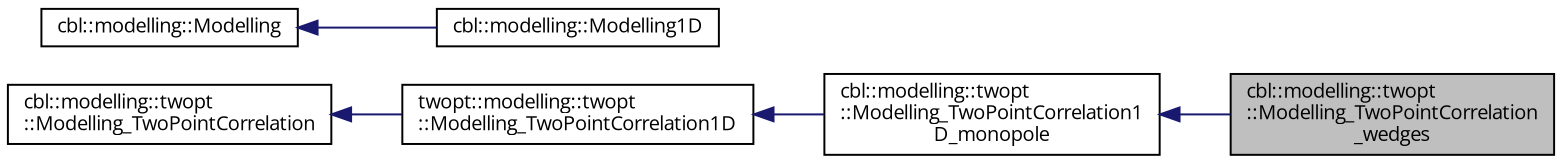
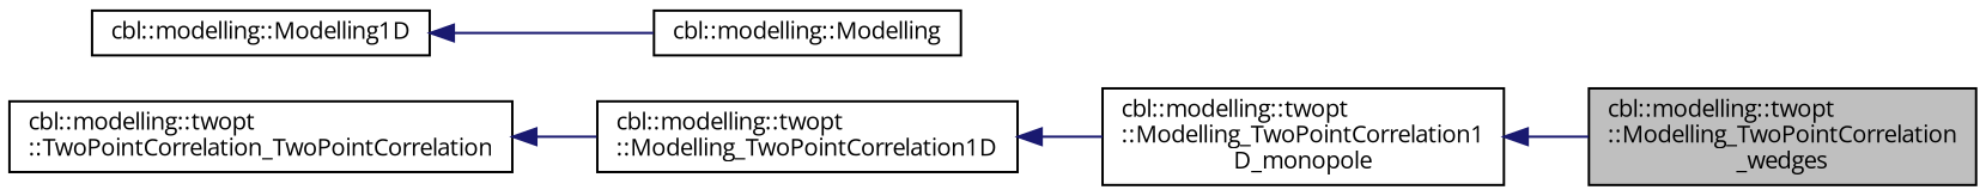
  digraph {
    fontname="Open Sans"
    rankdir=LR
    node [color=black fillcolor=white fontname="Open Sans" fontsize=10 shape=record style=filled]
    edge [color=midnightblue dir=back fontname="Open Sans" fontsize=10 labelfontname=Helvetica labelfontsize=10 style=solid]
    n1 [fillcolor=grey75 fontcolor=black height=0.2 label="cbl::modelling::twopt\l::Modelling_TwoPointCorrelation\l_wedges" width=0.4]
    n2 [height=0.2 label="cbl::modelling::twopt\l::Modelling_TwoPointCorrelation1\lD_monopole" width=0.4]
-   n3 [height=0.2 label="twopt::modelling::twopt\l::Modelling_TwoPointCorrelation1D" width=0.4]
+   n3 [height=0.2 label="cbl::modelling::twopt\l::Modelling_TwoPointCorrelation1D" width=0.4]
    n4 [height=0.2 label="cbl::modelling::Modelling1D" width=0.4]
    n5 [height=0.2 label="cbl::modelling::Modelling" width=0.4]
-   n6 [height=0.2 label="cbl::modelling::twopt\l::Modelling_TwoPointCorrelation" width=0.4]
+   n6 [height=0.2 label="cbl::modelling::twopt\l::TwoPointCorrelation_TwoPointCorrelation" width=0.4]
    n2 -> n1
    n3 -> n2
-   n5 -> n4
+   n4 -> n5
    n6 -> n3
  }
